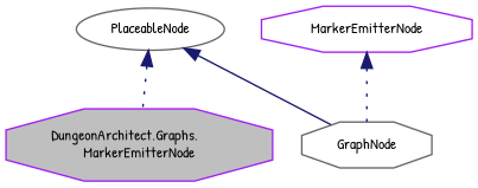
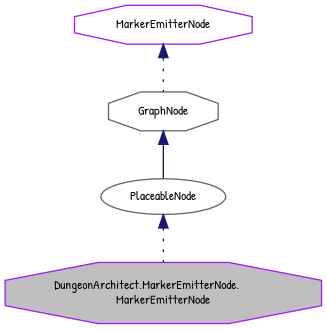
  digraph {
    fontname="Patrick Hand"
    node [color=purple fillcolor=white fontname="Patrick Hand" fontsize=10 shape=octagon style=filled]
    edge [color=midnightblue dir=back fontname="Patrick Hand" fontsize=10 labelfontname=Helvetica labelfontsize=10 style=dotted]
-   n1 [fillcolor=grey75 fontcolor=black height=0.2 label="DungeonArchitect.Graphs.\lMarkerEmitterNode" width=0.4]
+   n1 [fillcolor=grey75 fontcolor=black height=0.2 label="DungeonArchitect.MarkerEmitterNode.\lMarkerEmitterNode" width=0.4]
    n2 [color=gray40 height=0.2 label=PlaceableNode shape=ellipse width=0.4]
    n3 [color=gray40 height=0.2 label=GraphNode width=0.4]
    n4 [height=0.2 label=MarkerEmitterNode width=0.4]
    n2 -> n1
-   n2 -> n3 [style=solid]
+   n3 -> n2 [style=solid]
    n4 -> n3
  }
